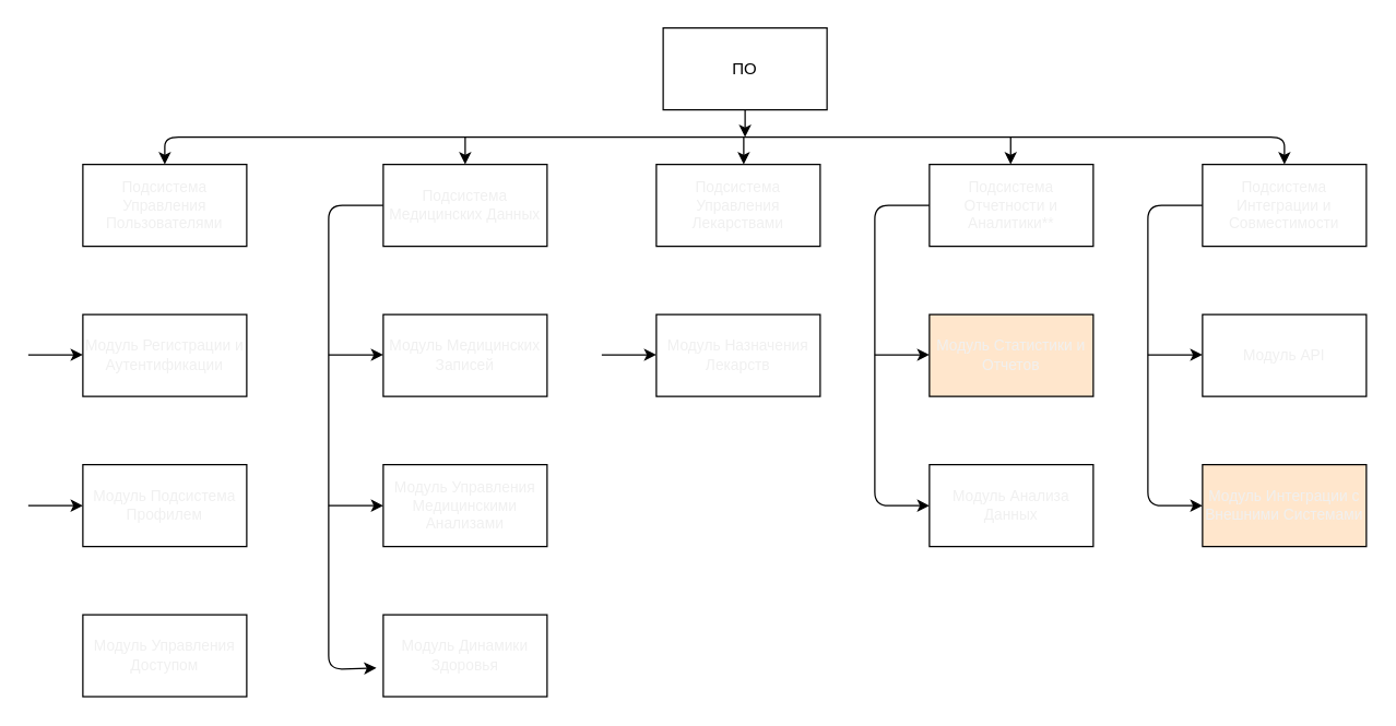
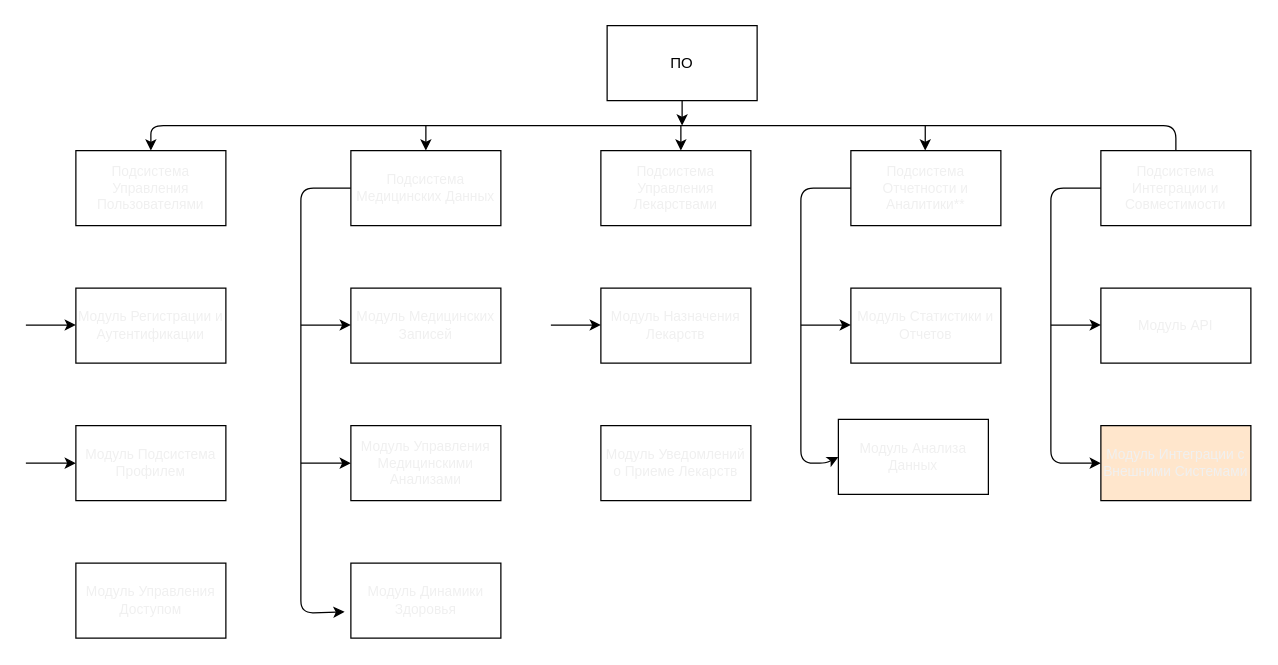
  <mxCell id="0" />
  <mxCell id="1" parent="0" />
  <mxCell id="2" style="edgeStyle=none;html=1;exitX=0.5;exitY=1;exitDx=0;exitDy=0;fontSize=11;fontColor=#F0F0F0;" edge="1" parent="1" source="3"><mxGeometry relative="1" as="geometry"><mxPoint x="545" y="100" as="targetPoint" /></mxGeometry></mxCell>
  <mxCell id="3" value="ПО" style="rounded=0;whiteSpace=wrap;html=1;" vertex="1" parent="1"><mxGeometry x="485" width="120" height="60" as="geometry" y="20" /></mxCell>
  <mxCell id="4" value="&lt;span style=&quot;text-align: start; font-size: 11px; font-family: Calibri, sans-serif;&quot;&gt;Подсистема Управления Пользователями&lt;/span&gt;&lt;span style=&quot;font-size: 11px; text-align: start;&quot;&gt;&lt;/span&gt;" style="rounded=0;whiteSpace=wrap;html=1;fontColor=#F0F0F0;fontSize=11;" vertex="1" parent="1"><mxGeometry x="60" y="120" width="120" height="60" as="geometry" /></mxCell>
  <mxCell id="5" value="&lt;span style=&quot;text-align: start; font-size: 11px; font-family: Calibri, sans-serif;&quot;&gt;Модуль Регистрации и Аутентификации&lt;/span&gt;&lt;span style=&quot;font-size: 11px; text-align: start;&quot;&gt;&lt;/span&gt;" style="rounded=0;whiteSpace=wrap;html=1;fontColor=#F0F0F0;fontSize=11;" vertex="1" parent="1"><mxGeometry x="60" y="230" width="120" height="60" as="geometry" /></mxCell>
  <mxCell id="6" value="&lt;span style=&quot;text-align: start; font-size: 11px; font-family: Calibri, sans-serif;&quot;&gt;Модуль Подсистема Профилем&lt;/span&gt;&lt;span style=&quot;font-size: 11px; text-align: start;&quot;&gt;&lt;/span&gt;" style="rounded=0;whiteSpace=wrap;html=1;fontColor=#F0F0F0;fontSize=11;" vertex="1" parent="1"><mxGeometry x="60" y="340" width="120" height="60" as="geometry" /></mxCell>
  <mxCell id="7" value="&lt;span style=&quot;text-align: start; font-size: 11px; font-family: Calibri, sans-serif;&quot;&gt;Модуль Управления Доступом&lt;/span&gt;&lt;span style=&quot;font-size: 11px; text-align: start;&quot;&gt;&lt;/span&gt;" style="rounded=0;whiteSpace=wrap;html=1;fontColor=#F0F0F0;fontSize=11;" vertex="1" parent="1"><mxGeometry x="60" y="450" width="120" height="60" as="geometry" /></mxCell>
  <mxCell id="8" value="" style="endArrow=classic;html=1;fontSize=11;fontColor=#F0F0F0;entryX=0;entryY=0.5;entryDx=0;entryDy=0;" edge="1" parent="1" target="6"><mxGeometry width="50" height="50" relative="1" as="geometry"><mxPoint x="20" y="370" as="sourcePoint" /><mxPoint x="230" y="540" as="targetPoint" /></mxGeometry></mxCell>
  <mxCell id="9" value="" style="endArrow=classic;html=1;fontSize=11;fontColor=#F0F0F0;entryX=0;entryY=0.5;entryDx=0;entryDy=0;" edge="1" parent="1"><mxGeometry width="50" height="50" relative="1" as="geometry"><mxPoint x="20" y="259.5" as="sourcePoint" /><mxPoint x="60" y="259.5" as="targetPoint" /></mxGeometry></mxCell>
  <mxCell id="10" style="edgeStyle=none;html=1;exitX=0;exitY=0.5;exitDx=0;exitDy=0;fontSize=11;fontColor=#F0F0F0;entryX=-0.042;entryY=0.65;entryDx=0;entryDy=0;entryPerimeter=0;" edge="1" parent="1" source="11" target="14"><mxGeometry relative="1" as="geometry"><mxPoint x="220" y="150" as="targetPoint" /><Array as="points"><mxPoint x="240" y="150" /><mxPoint x="240" y="380" /><mxPoint x="240" y="490" /></Array></mxGeometry></mxCell>
  <mxCell id="11" value="&lt;span style=&quot;text-align: start; font-size: 11px; font-family: Calibri, sans-serif;&quot;&gt;Подсистема Медицинских Данных&lt;/span&gt;&lt;span style=&quot;font-size: 11px; text-align: start;&quot;&gt;&lt;/span&gt;" style="rounded=0;whiteSpace=wrap;html=1;fontColor=#F0F0F0;fontSize=11;" vertex="1" parent="1"><mxGeometry x="280" y="120" width="120" height="60" as="geometry" /></mxCell>
  <mxCell id="12" value="&lt;span style=&quot;text-align: start; font-size: 11px; font-family: Calibri, sans-serif;&quot;&gt;Модуль Медицинских Записей&lt;/span&gt;&lt;span style=&quot;font-size: 11px; text-align: start;&quot;&gt;&lt;/span&gt;" style="rounded=0;whiteSpace=wrap;html=1;fontColor=#F0F0F0;fontSize=11;" vertex="1" parent="1"><mxGeometry x="280" y="230" width="120" height="60" as="geometry" /></mxCell>
  <mxCell id="13" value="&lt;span style=&quot;font-family: Calibri, sans-serif; text-align: start;&quot;&gt;Модуль Управления Медицинскими Анализами&lt;/span&gt;" style="rounded=0;whiteSpace=wrap;html=1;fontColor=#F0F0F0;fontSize=11;" vertex="1" parent="1"><mxGeometry x="280" y="340" width="120" height="60" as="geometry" /></mxCell>
  <mxCell id="14" value="&lt;span style=&quot;text-align: start; font-size: 11px; font-family: Calibri, sans-serif;&quot;&gt;Модуль Динамики Здоровья&lt;/span&gt;&lt;span style=&quot;font-size: 11px; text-align: start;&quot;&gt;&lt;/span&gt;" style="rounded=0;whiteSpace=wrap;html=1;fontColor=#F0F0F0;fontSize=11;" vertex="1" parent="1"><mxGeometry x="280" y="450" width="120" height="60" as="geometry" /></mxCell>
  <mxCell id="15" value="" style="endArrow=classic;html=1;fontSize=11;fontColor=#F0F0F0;entryX=0;entryY=0.5;entryDx=0;entryDy=0;" edge="1" parent="1" target="13"><mxGeometry width="50" height="50" relative="1" as="geometry"><mxPoint x="240" y="370" as="sourcePoint" /><mxPoint x="450" y="540" as="targetPoint" /></mxGeometry></mxCell>
  <mxCell id="16" value="" style="endArrow=classic;html=1;fontSize=11;fontColor=#F0F0F0;entryX=0;entryY=0.5;entryDx=0;entryDy=0;" edge="1" parent="1"><mxGeometry width="50" height="50" relative="1" as="geometry"><mxPoint x="240" y="259.5" as="sourcePoint" /><mxPoint x="280" y="259.5" as="targetPoint" /></mxGeometry></mxCell>
  <mxCell id="17" value="&lt;span style=&quot;text-align: start; font-size: 11px; font-family: Calibri, sans-serif;&quot;&gt;Подсистема Управления Лекарствами&lt;/span&gt;&lt;span style=&quot;font-size: 11px; text-align: start;&quot;&gt;&lt;/span&gt;" style="rounded=0;whiteSpace=wrap;html=1;fontColor=#F0F0F0;fontSize=11;" vertex="1" parent="1"><mxGeometry x="480" y="120" width="120" height="60" as="geometry" /></mxCell>
  <mxCell id="18" value="&lt;span style=&quot;text-align: start; font-size: 11px; font-family: Calibri, sans-serif;&quot;&gt;Модуль Назначения Лекарств&lt;/span&gt;&lt;span style=&quot;font-size: 11px; text-align: start;&quot;&gt;&lt;/span&gt;" style="rounded=0;whiteSpace=wrap;html=1;fontColor=#F0F0F0;fontSize=11;" vertex="1" parent="1"><mxGeometry x="480" y="230" width="120" height="60" as="geometry" /></mxCell>
+ <mxCell id="19" value="&lt;span style=&quot;text-align: start; font-size: 11px; font-family: Calibri, sans-serif;&quot;&gt;Модуль Уведомлений о Приеме Лекарств&lt;/span&gt;&lt;span style=&quot;font-size: 11px; text-align: start;&quot;&gt;&lt;/span&gt;" style="rounded=0;whiteSpace=wrap;html=1;fontColor=#F0F0F0;fontSize=11;" vertex="1" parent="1"><mxGeometry x="480" y="340" width="120" height="60" as="geometry" /></mxCell>
  <mxCell id="20" value="" style="endArrow=classic;html=1;fontSize=11;fontColor=#F0F0F0;entryX=0;entryY=0.5;entryDx=0;entryDy=0;" edge="1" parent="1"><mxGeometry width="50" height="50" relative="1" as="geometry"><mxPoint x="440" y="259.5" as="sourcePoint" /><mxPoint x="480" y="259.5" as="targetPoint" /></mxGeometry></mxCell>
  <mxCell id="21" style="edgeStyle=none;html=1;exitX=0;exitY=0.5;exitDx=0;exitDy=0;fontSize=11;fontColor=#F0F0F0;entryX=0;entryY=0.5;entryDx=0;entryDy=0;" edge="1" parent="1" source="22" target="24"><mxGeometry relative="1" as="geometry"><mxPoint x="690" y="489" as="targetPoint" /><Array as="points"><mxPoint x="640" y="150" /><mxPoint x="640" y="370" /><mxPoint x="660" y="370" /></Array></mxGeometry></mxCell>
  <mxCell id="22" value="&lt;span style=&quot;text-align: start; font-size: 11px; font-family: Calibri, sans-serif;&quot;&gt;Подсистема Отчетности и Аналитики**&lt;/span&gt;&lt;span style=&quot;font-size: 11px; text-align: start;&quot;&gt;&lt;/span&gt;" style="rounded=0;whiteSpace=wrap;html=1;fontColor=#F0F0F0;fontSize=11;" vertex="1" parent="1"><mxGeometry x="680" y="120" width="120" height="60" as="geometry" /></mxCell>
- <mxCell id="23" value="&lt;span style=&quot;text-align: start; font-size: 11px; font-family: Calibri, sans-serif;&quot;&gt;Модуль Статистики и Отчетов&lt;/span&gt;&lt;span style=&quot;font-size: 11px; text-align: start;&quot;&gt;&lt;/span&gt;" style="rounded=0;whiteSpace=wrap;html=1;fontColor=#F0F0F0;fontSize=11;fillColor=#ffe6cc;" vertex="1" parent="1"><mxGeometry x="680" y="230" width="120" height="60" as="geometry" /></mxCell>
- <mxCell id="24" value="&lt;span style=&quot;text-align: start; font-size: 11px; font-family: Calibri, sans-serif;&quot;&gt;Модуль Анализа Данных&lt;/span&gt;&lt;span style=&quot;font-size: 11px; text-align: start;&quot;&gt;&lt;/span&gt;" style="rounded=0;whiteSpace=wrap;html=1;fontColor=#F0F0F0;fontSize=11;" vertex="1" parent="1"><mxGeometry x="680" y="340" width="120" height="60" as="geometry" /></mxCell>
+ <mxCell id="23" value="&lt;span style=&quot;text-align: start; font-size: 11px; font-family: Calibri, sans-serif;&quot;&gt;Модуль Статистики и Отчетов&lt;/span&gt;&lt;span style=&quot;font-size: 11px; text-align: start;&quot;&gt;&lt;/span&gt;" style="rounded=0;whiteSpace=wrap;html=1;fontColor=#F0F0F0;fontSize=11;" vertex="1" parent="1"><mxGeometry x="680" y="230" width="120" height="60" as="geometry" /></mxCell>
+ <mxCell id="24" value="&lt;span style=&quot;text-align: start; font-size: 11px; font-family: Calibri, sans-serif;&quot;&gt;Модуль Анализа Данных&lt;/span&gt;&lt;span style=&quot;font-size: 11px; text-align: start;&quot;&gt;&lt;/span&gt;" style="rounded=0;whiteSpace=wrap;html=1;fontColor=#F0F0F0;fontSize=11;" vertex="1" parent="1"><mxGeometry x="670" y="335" width="120" height="60" as="geometry" /></mxCell>
  <mxCell id="25" value="" style="endArrow=classic;html=1;fontSize=11;fontColor=#F0F0F0;entryX=0;entryY=0.5;entryDx=0;entryDy=0;" edge="1" parent="1"><mxGeometry width="50" height="50" relative="1" as="geometry"><mxPoint x="640" y="259.5" as="sourcePoint" /><mxPoint x="680" y="259.5" as="targetPoint" /></mxGeometry></mxCell>
  <mxCell id="26" style="edgeStyle=none;html=1;exitX=0;exitY=0.5;exitDx=0;exitDy=0;fontSize=11;fontColor=#F0F0F0;entryX=0;entryY=0.5;entryDx=0;entryDy=0;" edge="1" parent="1" source="27" target="29"><mxGeometry relative="1" as="geometry"><mxPoint x="890" y="489" as="targetPoint" /><Array as="points"><mxPoint x="840" y="150" /><mxPoint x="840" y="370" /><mxPoint x="860" y="370" /></Array></mxGeometry></mxCell>
  <mxCell id="27" value="&lt;span style=&quot;text-align: start; font-size: 11px; font-family: Calibri, sans-serif;&quot;&gt;Подсистема Интеграции и Совместимости&lt;/span&gt;&lt;span style=&quot;font-size: 11px; text-align: start;&quot;&gt;&lt;/span&gt;" style="rounded=0;whiteSpace=wrap;html=1;fontColor=#F0F0F0;fontSize=11;" vertex="1" parent="1"><mxGeometry x="880" y="120" width="120" height="60" as="geometry" /></mxCell>
  <mxCell id="28" value="&lt;span style=&quot;text-align: start; font-size: 11px; font-family: Calibri, sans-serif;&quot;&gt;Модуль API&lt;/span&gt;&lt;span style=&quot;font-size: 11px; text-align: start;&quot;&gt;&lt;/span&gt;" style="rounded=0;whiteSpace=wrap;html=1;fontColor=#F0F0F0;fontSize=11;" vertex="1" parent="1"><mxGeometry x="880" y="230" width="120" height="60" as="geometry" /></mxCell>
  <mxCell id="29" value="&lt;span style=&quot;text-align: start; font-size: 11px; font-family: Calibri, sans-serif;&quot;&gt;Модуль Интеграции с Внешними Системами&lt;/span&gt;&lt;span style=&quot;font-size: 11px; text-align: start;&quot;&gt;&lt;/span&gt;" style="rounded=0;whiteSpace=wrap;html=1;fontColor=#F0F0F0;fontSize=11;fillColor=#ffe6cc;" vertex="1" parent="1"><mxGeometry x="880" y="340" width="120" height="60" as="geometry" /></mxCell>
  <mxCell id="30" value="" style="endArrow=classic;html=1;fontSize=11;fontColor=#F0F0F0;entryX=0;entryY=0.5;entryDx=0;entryDy=0;" edge="1" parent="1"><mxGeometry width="50" height="50" relative="1" as="geometry"><mxPoint x="840" y="259.5" as="sourcePoint" /><mxPoint x="880" y="259.5" as="targetPoint" /></mxGeometry></mxCell>
- <mxCell id="31" value="" style="endArrow=classic;startArrow=classic;html=1;fontSize=11;fontColor=#F0F0F0;exitX=0.5;exitY=0;exitDx=0;exitDy=0;entryX=0.5;entryY=0;entryDx=0;entryDy=0;" edge="1" parent="1" source="4" target="27"><mxGeometry width="50" height="50" relative="1" as="geometry"><mxPoint x="250" y="100" as="sourcePoint" /><mxPoint x="940" y="100" as="targetPoint" /><Array as="points"><mxPoint x="120" y="100" /><mxPoint x="940" y="100" /></Array></mxGeometry></mxCell>
+ <mxCell id="31" value="" style="endArrow=none;startArrow=classic;html=1;fontSize=11;fontColor=#F0F0F0;exitX=0.5;exitY=0;exitDx=0;exitDy=0;entryX=0.5;entryY=0;entryDx=0;entryDy=0;" edge="1" parent="1" source="4" target="27"><mxGeometry width="50" height="50" relative="1" as="geometry"><mxPoint x="250" y="100" as="sourcePoint" /><mxPoint x="940" y="100" as="targetPoint" /><Array as="points"><mxPoint x="120" y="100" /><mxPoint x="940" y="100" /></Array></mxGeometry></mxCell>
  <mxCell id="32" value="" style="endArrow=classic;html=1;fontSize=11;fontColor=#F0F0F0;entryX=0.5;entryY=0;entryDx=0;entryDy=0;" edge="1" parent="1" target="11"><mxGeometry width="50" height="50" relative="1" as="geometry"><mxPoint x="340" y="100" as="sourcePoint" /><mxPoint x="470" y="360" as="targetPoint" /></mxGeometry></mxCell>
  <mxCell id="33" value="" style="endArrow=classic;html=1;fontSize=11;fontColor=#F0F0F0;entryX=0.5;entryY=0;entryDx=0;entryDy=0;" edge="1" parent="1"><mxGeometry width="50" height="50" relative="1" as="geometry"><mxPoint x="544" y="100" as="sourcePoint" /><mxPoint x="544" y="120" as="targetPoint" /></mxGeometry></mxCell>
  <mxCell id="34" value="" style="endArrow=classic;html=1;fontSize=11;fontColor=#F0F0F0;entryX=0.5;entryY=0;entryDx=0;entryDy=0;" edge="1" parent="1"><mxGeometry width="50" height="50" relative="1" as="geometry"><mxPoint x="739.5" y="100" as="sourcePoint" /><mxPoint x="739.5" y="120" as="targetPoint" /></mxGeometry></mxCell>
